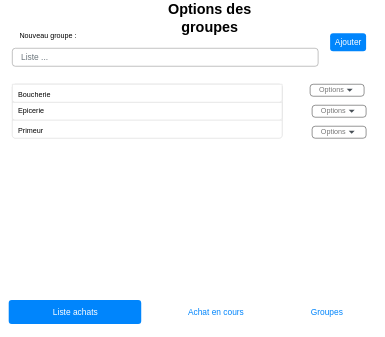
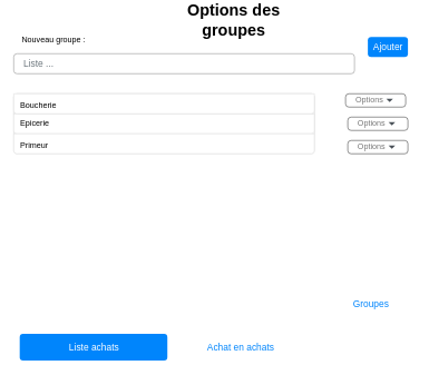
  <mxCell id="0" />
  <mxCell id="1" parent="0" />
  <mxCell id="2" value="&lt;b&gt;&lt;font style=&quot;font-size: 24px&quot;&gt;Options des groupes&lt;br&gt;&lt;/font&gt;&lt;/b&gt;" style="text;html=1;strokeColor=none;fillColor=none;align=center;verticalAlign=middle;whiteSpace=wrap;rounded=0;" parent="1" vertex="1"><mxGeometry x="229" y="20" width="241" height="20" as="geometry" /></mxCell>
  <mxCell id="3" value="Liste ..." style="html=1;shadow=0;dashed=0;shape=mxgraph.bootstrap.rrect;rSize=5;fillColor=#ffffff;strokeColor=#999999;align=left;spacing=15;fontSize=14;fontColor=#6C767D;" parent="1" vertex="1"><mxGeometry x="20" y="80" width="510" height="30" as="geometry" /></mxCell>
  <mxCell id="4" value="Ajouter" style="html=1;shadow=0;dashed=0;shape=mxgraph.bootstrap.rrect;rSize=5;fillColor=#0085FC;strokeColor=none;align=center;spacing=15;fontSize=14;fontColor=#ffffff;" parent="1" vertex="1"><mxGeometry x="550" y="55" width="60" height="30" as="geometry" /></mxCell>
  <mxCell id="5" value="Nouveau groupe :" style="text;html=1;strokeColor=none;fillColor=none;align=center;verticalAlign=middle;whiteSpace=wrap;rounded=0;" parent="1" vertex="1"><mxGeometry x="20" y="50" width="120" height="20" as="geometry" /></mxCell>
- <mxCell id="6" value="Liste achats" style="html=1;shadow=0;dashed=0;shape=mxgraph.bootstrap.rrect;rSize=5;fillColor=#0085FC;strokeColor=none;fontSize=14;fontColor=#ffffff;" parent="1" vertex="1"><mxGeometry x="14" y="500" width="221" height="40" as="geometry" /></mxCell>
- <mxCell id="7" value="Achat en cours" style="fillColor=none;strokeColor=none;fontSize=14;fontColor=#0085FC;" parent="1" vertex="1"><mxGeometry x="250" y="500" width="220" height="40" as="geometry" /></mxCell>
- <mxCell id="8" value="Groupes" style="fillColor=none;strokeColor=none;fontSize=14;fontColor=#0085FC;" parent="1" vertex="1"><mxGeometry x="470" y="500" width="150" height="40" as="geometry" /></mxCell>
+ <mxCell id="6" value="Liste achats" style="html=1;shadow=0;dashed=0;shape=mxgraph.bootstrap.rrect;rSize=5;fillColor=#0085FC;strokeColor=none;fontSize=14;fontColor=#ffffff;" parent="1" vertex="1"><mxGeometry x="29" y="500" width="221" height="40" as="geometry" /></mxCell>
+ <mxCell id="7" value="Achat en achats" style="fillColor=none;strokeColor=none;fontSize=14;fontColor=#0085FC;" parent="1" vertex="1"><mxGeometry x="250" y="500" width="220" height="40" as="geometry" /></mxCell>
+ <mxCell id="8" value="Groupes" style="fillColor=none;strokeColor=none;fontSize=14;fontColor=#0085FC;" parent="1" vertex="1"><mxGeometry x="480" y="435" width="150" height="40" as="geometry" /></mxCell>
  <mxCell id="9" value="" style="html=1;shadow=0;dashed=0;shape=mxgraph.bootstrap.rrect;rSize=5;strokeColor=#DFDFDF;html=1;whiteSpace=wrap;fillColor=#FFFFFF;fontColor=#000000;" parent="1" vertex="1"><mxGeometry x="20" y="140" width="450" height="90" as="geometry" /></mxCell>
  <mxCell id="10" value="" style="strokeColor=inherit;fillColor=inherit;gradientColor=inherit;fontColor=inherit;html=1;shadow=0;dashed=0;shape=mxgraph.bootstrap.topButton;rSize=5;perimeter=none;whiteSpace=wrap;resizeWidth=1;align=left;spacing=10;" parent="9" vertex="1"><mxGeometry width="450" height="30" relative="1" as="geometry" /></mxCell>
  <mxCell id="11" value="" style="strokeColor=inherit;fillColor=inherit;gradientColor=inherit;fontColor=inherit;html=1;shadow=0;dashed=0;perimeter=none;whiteSpace=wrap;resizeWidth=1;align=left;spacing=10;" parent="9" vertex="1"><mxGeometry width="450" height="30" relative="1" as="geometry"><mxPoint y="30" as="offset" /></mxGeometry></mxCell>
  <mxCell id="12" value="Epicerie" style="strokeColor=inherit;fillColor=inherit;gradientColor=inherit;fontColor=inherit;html=1;shadow=0;dashed=0;shape=mxgraph.bootstrap.bottomButton;rSize=5;perimeter=none;whiteSpace=wrap;resizeWidth=1;resizeHeight=0;align=left;spacing=10;" parent="9" vertex="1"><mxGeometry y="1" width="450" height="30" relative="1" as="geometry"><mxPoint y="-60" as="offset" /></mxGeometry></mxCell>
  <mxCell id="13" value="Boucherie" style="strokeColor=inherit;fillColor=inherit;gradientColor=inherit;fontColor=inherit;html=1;shadow=0;dashed=0;shape=mxgraph.bootstrap.bottomButton;rSize=5;perimeter=none;whiteSpace=wrap;resizeWidth=1;resizeHeight=0;align=left;spacing=10;" parent="9" vertex="1"><mxGeometry width="450" height="30" as="geometry"><mxPoint y="2" as="offset" /></mxGeometry></mxCell>
  <mxCell id="14" value="Primeur" style="strokeColor=inherit;fillColor=inherit;gradientColor=inherit;fontColor=inherit;html=1;shadow=0;dashed=0;shape=mxgraph.bootstrap.bottomButton;rSize=5;perimeter=none;whiteSpace=wrap;resizeWidth=1;resizeHeight=0;align=left;spacing=10;" parent="9" vertex="1"><mxGeometry y="60" width="450" height="30" as="geometry"><mxPoint y="2" as="offset" /></mxGeometry></mxCell>
  <mxCell id="15" value="Options" style="html=1;shadow=0;dashed=0;shape=mxgraph.bootstrap.rrect;rSize=5;strokeColor=#505050;strokeWidth=1;fillColor=#ffffff;fontColor=#777777;whiteSpace=wrap;align=left;verticalAlign=middle;fontStyle=0;fontSize=12;spacing=15;" parent="1" vertex="1"><mxGeometry x="516.66" y="140" width="90" height="20" as="geometry" /></mxCell>
  <mxCell id="16" value="" style="shape=triangle;direction=south;fillColor=#495057;strokeColor=none;perimeter=none;" parent="15" vertex="1"><mxGeometry x="1" y="0.5" width="10" height="5" relative="1" as="geometry"><mxPoint x="-29" y="-2.5" as="offset" /></mxGeometry></mxCell>
  <mxCell id="17" value="Options" style="html=1;shadow=0;dashed=0;shape=mxgraph.bootstrap.rrect;rSize=5;strokeColor=#505050;strokeWidth=1;fillColor=#ffffff;fontColor=#777777;whiteSpace=wrap;align=left;verticalAlign=middle;fontStyle=0;fontSize=12;spacing=15;" parent="1" vertex="1"><mxGeometry x="520" y="175" width="90" height="20" as="geometry" /></mxCell>
  <mxCell id="18" value="" style="shape=triangle;direction=south;fillColor=#495057;strokeColor=none;perimeter=none;" parent="17" vertex="1"><mxGeometry x="1" y="0.5" width="10" height="5" relative="1" as="geometry"><mxPoint x="-29" y="-2.5" as="offset" /></mxGeometry></mxCell>
  <mxCell id="19" value="Options" style="html=1;shadow=0;dashed=0;shape=mxgraph.bootstrap.rrect;rSize=5;strokeColor=#505050;strokeWidth=1;fillColor=#ffffff;fontColor=#777777;whiteSpace=wrap;align=left;verticalAlign=middle;fontStyle=0;fontSize=12;spacing=15;" parent="1" vertex="1"><mxGeometry x="520" y="210" width="90" height="20" as="geometry" /></mxCell>
  <mxCell id="20" value="" style="shape=triangle;direction=south;fillColor=#495057;strokeColor=none;perimeter=none;" parent="19" vertex="1"><mxGeometry x="1" y="0.5" width="10" height="5" relative="1" as="geometry"><mxPoint x="-29" y="-2.5" as="offset" /></mxGeometry></mxCell>
